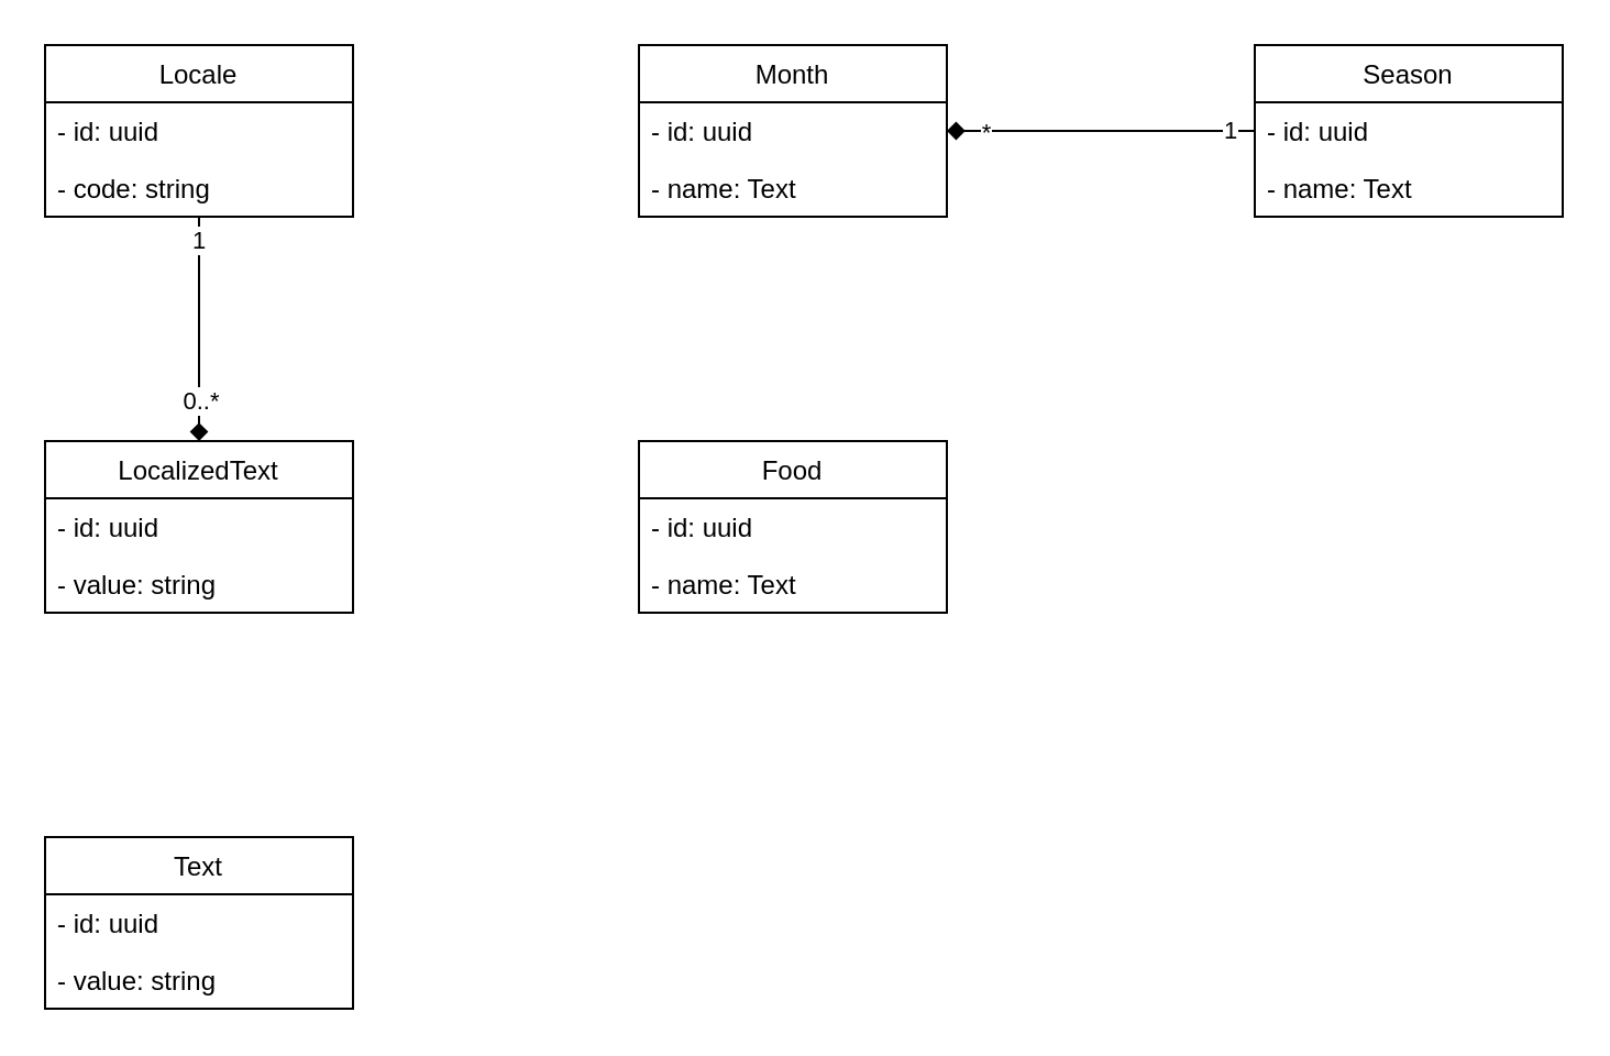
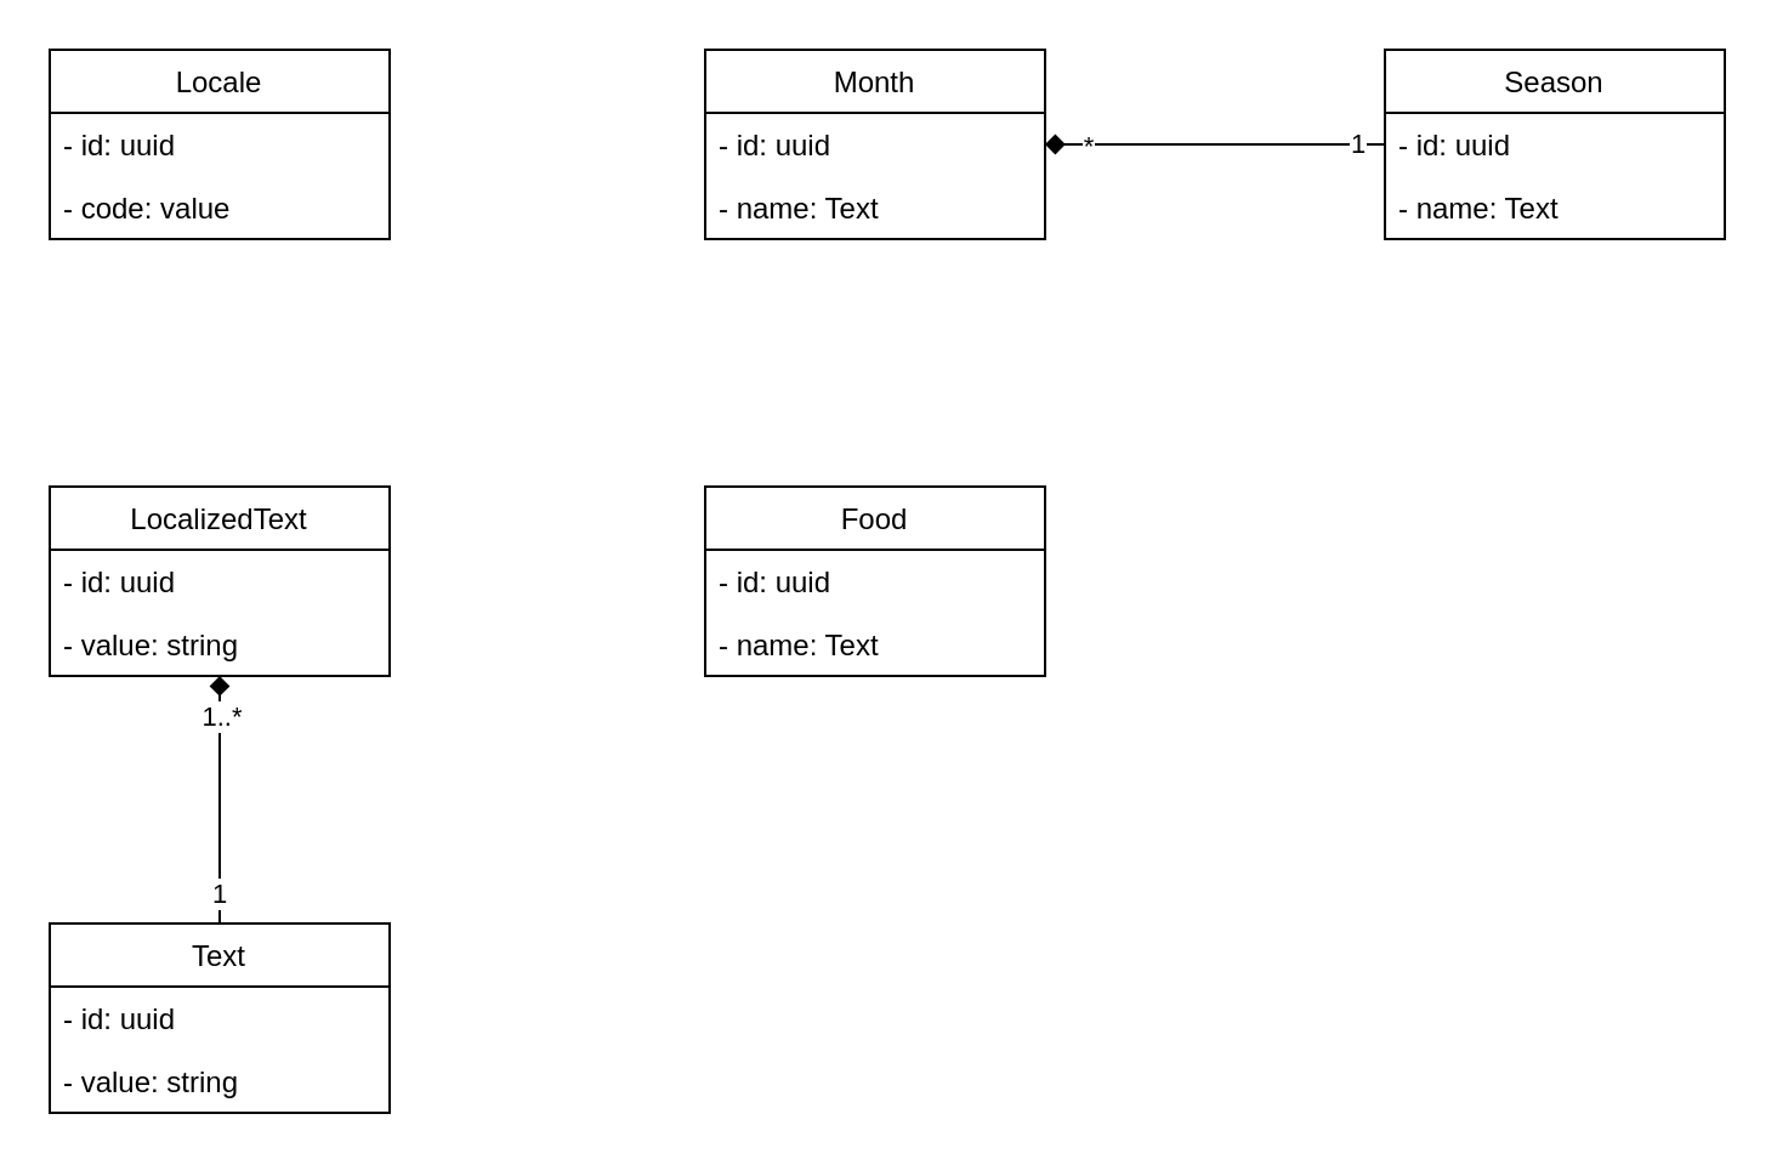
  <mxCell id="0" />
  <mxCell id="1" parent="0" />
  <mxCell id="2" value="Food" style="swimlane;fontStyle=0;childLayout=stackLayout;horizontal=1;startSize=26;fillColor=none;horizontalStack=0;resizeParent=1;resizeParentMax=0;resizeLast=0;collapsible=1;marginBottom=0;" vertex="1" parent="1"><mxGeometry x="290" y="200" width="140" height="78" as="geometry" /></mxCell>
  <mxCell id="3" value="- id: uuid" style="text;strokeColor=none;fillColor=none;align=left;verticalAlign=top;spacingLeft=4;spacingRight=4;overflow=hidden;rotatable=0;points=[[0,0.5],[1,0.5]];portConstraint=eastwest;" vertex="1" parent="2"><mxGeometry y="26" width="140" height="26" as="geometry" /></mxCell>
  <mxCell id="4" value="- name: Text" style="text;strokeColor=none;fillColor=none;align=left;verticalAlign=top;spacingLeft=4;spacingRight=4;overflow=hidden;rotatable=0;points=[[0,0.5],[1,0.5]];portConstraint=eastwest;" vertex="1" parent="2"><mxGeometry y="52" width="140" height="26" as="geometry" /></mxCell>
  <mxCell id="5" value="Month" style="swimlane;fontStyle=0;childLayout=stackLayout;horizontal=1;startSize=26;fillColor=none;horizontalStack=0;resizeParent=1;resizeParentMax=0;resizeLast=0;collapsible=1;marginBottom=0;" vertex="1" parent="1"><mxGeometry x="290" y="20" width="140" height="78" as="geometry" /></mxCell>
  <mxCell id="6" value="- id: uuid" style="text;strokeColor=none;fillColor=none;align=left;verticalAlign=top;spacingLeft=4;spacingRight=4;overflow=hidden;rotatable=0;points=[[0,0.5],[1,0.5]];portConstraint=eastwest;" vertex="1" parent="5"><mxGeometry y="26" width="140" height="26" as="geometry" /></mxCell>
  <mxCell id="7" value="- name: Text" style="text;strokeColor=none;fillColor=none;align=left;verticalAlign=top;spacingLeft=4;spacingRight=4;overflow=hidden;rotatable=0;points=[[0,0.5],[1,0.5]];portConstraint=eastwest;" vertex="1" parent="5"><mxGeometry y="52" width="140" height="26" as="geometry" /></mxCell>
  <mxCell id="8" value="Season" style="swimlane;fontStyle=0;childLayout=stackLayout;horizontal=1;startSize=26;fillColor=none;horizontalStack=0;resizeParent=1;resizeParentMax=0;resizeLast=0;collapsible=1;marginBottom=0;" vertex="1" parent="1"><mxGeometry x="570" y="20" width="140" height="78" as="geometry" /></mxCell>
  <mxCell id="9" value="- id: uuid" style="text;strokeColor=none;fillColor=none;align=left;verticalAlign=top;spacingLeft=4;spacingRight=4;overflow=hidden;rotatable=0;points=[[0,0.5],[1,0.5]];portConstraint=eastwest;" vertex="1" parent="8"><mxGeometry y="26" width="140" height="26" as="geometry" /></mxCell>
  <mxCell id="10" value="- name: Text" style="text;strokeColor=none;fillColor=none;align=left;verticalAlign=top;spacingLeft=4;spacingRight=4;overflow=hidden;rotatable=0;points=[[0,0.5],[1,0.5]];portConstraint=eastwest;" vertex="1" parent="8"><mxGeometry y="52" width="140" height="26" as="geometry" /></mxCell>
  <mxCell id="11" style="edgeStyle=orthogonalEdgeStyle;rounded=0;orthogonalLoop=1;jettySize=auto;html=1;endArrow=none;endFill=0;startArrow=diamond;startFill=1;" edge="1" parent="1" source="6" target="9"><mxGeometry relative="1" as="geometry" /></mxCell>
  <mxCell id="12" value="1" style="edgeLabel;html=1;align=center;verticalAlign=middle;resizable=0;points=[];" vertex="1" connectable="0" parent="11"><mxGeometry x="0.825" y="1" relative="1" as="geometry"><mxPoint as="offset" /></mxGeometry></mxCell>
  <mxCell id="13" value="*" style="edgeLabel;html=1;align=center;verticalAlign=middle;resizable=0;points=[];" vertex="1" connectable="0" parent="11"><mxGeometry x="-0.753" relative="1" as="geometry"><mxPoint as="offset" /></mxGeometry></mxCell>
- <mxCell id="14" style="edgeStyle=orthogonalEdgeStyle;rounded=0;orthogonalLoop=1;jettySize=auto;html=1;startArrow=none;startFill=0;endArrow=diamond;endFill=1;" edge="1" parent="1" source="17" target="23"><mxGeometry relative="1" as="geometry" /></mxCell>
- <mxCell id="15" value="1" style="edgeLabel;html=1;align=center;verticalAlign=middle;resizable=0;points=[];" vertex="1" connectable="0" parent="14"><mxGeometry x="-0.812" y="-1" relative="1" as="geometry"><mxPoint as="offset" /></mxGeometry></mxCell>
- <mxCell id="16" value="0..*" style="edgeLabel;html=1;align=center;verticalAlign=middle;resizable=0;points=[];" vertex="1" connectable="0" parent="14"><mxGeometry x="0.626" relative="1" as="geometry"><mxPoint as="offset" /></mxGeometry></mxCell>
  <mxCell id="17" value="Locale" style="swimlane;fontStyle=0;childLayout=stackLayout;horizontal=1;startSize=26;fillColor=none;horizontalStack=0;resizeParent=1;resizeParentMax=0;resizeLast=0;collapsible=1;marginBottom=0;" vertex="1" parent="1"><mxGeometry x="20" y="20" width="140" height="78" as="geometry" /></mxCell>
  <mxCell id="18" value="- id: uuid" style="text;strokeColor=none;fillColor=none;align=left;verticalAlign=top;spacingLeft=4;spacingRight=4;overflow=hidden;rotatable=0;points=[[0,0.5],[1,0.5]];portConstraint=eastwest;" vertex="1" parent="17"><mxGeometry y="26" width="140" height="26" as="geometry" /></mxCell>
- <mxCell id="19" value="- code: string" style="text;strokeColor=none;fillColor=none;align=left;verticalAlign=top;spacingLeft=4;spacingRight=4;overflow=hidden;rotatable=0;points=[[0,0.5],[1,0.5]];portConstraint=eastwest;" vertex="1" parent="17"><mxGeometry y="52" width="140" height="26" as="geometry" /></mxCell>
+ <mxCell id="19" value="- code: value" style="text;strokeColor=none;fillColor=none;align=left;verticalAlign=top;spacingLeft=4;spacingRight=4;overflow=hidden;rotatable=0;points=[[0,0.5],[1,0.5]];portConstraint=eastwest;" vertex="1" parent="17"><mxGeometry y="52" width="140" height="26" as="geometry" /></mxCell>
+ <mxCell id="20" style="edgeStyle=orthogonalEdgeStyle;rounded=0;orthogonalLoop=1;jettySize=auto;html=1;entryX=0.5;entryY=0;entryDx=0;entryDy=0;startArrow=diamond;startFill=1;endArrow=none;endFill=0;" edge="1" parent="1" source="23" target="26"><mxGeometry relative="1" as="geometry" /></mxCell>
+ <mxCell id="21" value="1..*" style="edgeLabel;html=1;align=center;verticalAlign=middle;resizable=0;points=[];" vertex="1" connectable="0" parent="20"><mxGeometry x="-0.682" relative="1" as="geometry"><mxPoint as="offset" /></mxGeometry></mxCell>
+ <mxCell id="22" value="1" style="edgeLabel;html=1;align=center;verticalAlign=middle;resizable=0;points=[];" vertex="1" connectable="0" parent="20"><mxGeometry x="0.753" y="-1" relative="1" as="geometry"><mxPoint as="offset" /></mxGeometry></mxCell>
  <mxCell id="23" value="LocalizedText" style="swimlane;fontStyle=0;childLayout=stackLayout;horizontal=1;startSize=26;fillColor=none;horizontalStack=0;resizeParent=1;resizeParentMax=0;resizeLast=0;collapsible=1;marginBottom=0;" vertex="1" parent="1"><mxGeometry x="20" y="200" width="140" height="78" as="geometry" /></mxCell>
  <mxCell id="24" value="- id: uuid" style="text;strokeColor=none;fillColor=none;align=left;verticalAlign=top;spacingLeft=4;spacingRight=4;overflow=hidden;rotatable=0;points=[[0,0.5],[1,0.5]];portConstraint=eastwest;" vertex="1" parent="23"><mxGeometry y="26" width="140" height="26" as="geometry" /></mxCell>
  <mxCell id="25" value="- value: string" style="text;strokeColor=none;fillColor=none;align=left;verticalAlign=top;spacingLeft=4;spacingRight=4;overflow=hidden;rotatable=0;points=[[0,0.5],[1,0.5]];portConstraint=eastwest;" vertex="1" parent="23"><mxGeometry y="52" width="140" height="26" as="geometry" /></mxCell>
  <mxCell id="26" value="Text" style="swimlane;fontStyle=0;childLayout=stackLayout;horizontal=1;startSize=26;fillColor=none;horizontalStack=0;resizeParent=1;resizeParentMax=0;resizeLast=0;collapsible=1;marginBottom=0;" vertex="1" parent="1"><mxGeometry x="20" y="380" width="140" height="78" as="geometry" /></mxCell>
  <mxCell id="27" value="- id: uuid" style="text;strokeColor=none;fillColor=none;align=left;verticalAlign=top;spacingLeft=4;spacingRight=4;overflow=hidden;rotatable=0;points=[[0,0.5],[1,0.5]];portConstraint=eastwest;" vertex="1" parent="26"><mxGeometry y="26" width="140" height="26" as="geometry" /></mxCell>
  <mxCell id="28" value="- value: string" style="text;strokeColor=none;fillColor=none;align=left;verticalAlign=top;spacingLeft=4;spacingRight=4;overflow=hidden;rotatable=0;points=[[0,0.5],[1,0.5]];portConstraint=eastwest;" vertex="1" parent="26"><mxGeometry y="52" width="140" height="26" as="geometry" /></mxCell>
